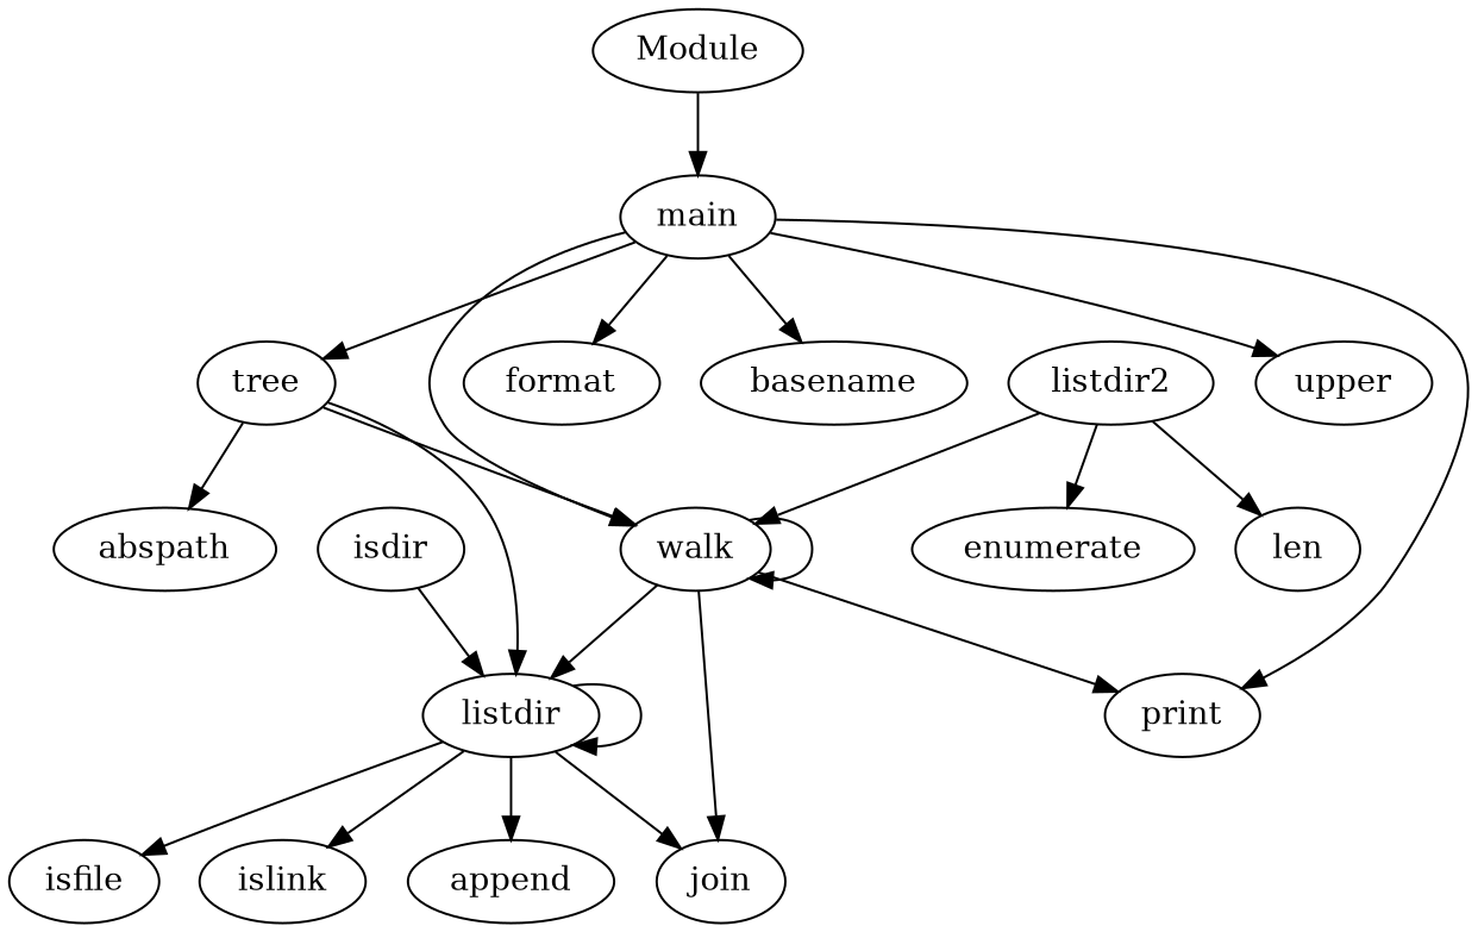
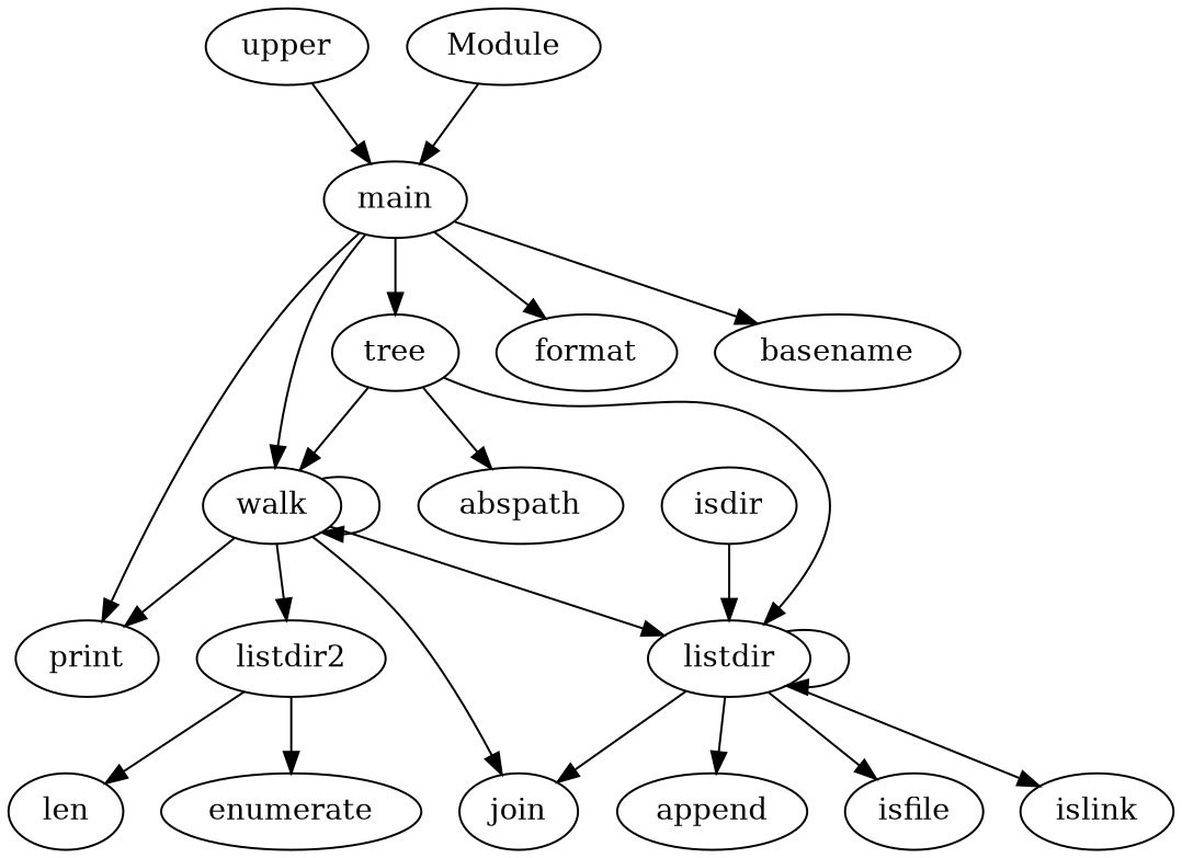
  digraph {
    main
    upper
    tree
    print
    format
    basename
    walk
    abspath
    listdir
    join
    append
    isfile
    islink
    n14 [label=listdir2]
    isdir
    len
    enumerate
    Module
-   main -> upper
+   upper -> main
    main -> tree
    main -> print
    main -> format
    main -> basename
    main -> walk
    tree -> walk
    tree -> abspath
    tree -> listdir
    walk -> print
    walk -> walk
    walk -> listdir
    walk -> join
-   n14 -> walk
+   walk -> n14
    listdir -> listdir
    listdir -> join
    listdir -> append
    listdir -> isfile
    listdir -> islink
    n14 -> len
    n14 -> enumerate
    isdir -> listdir
    Module -> main
  }
